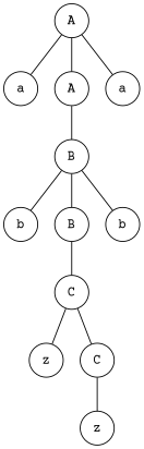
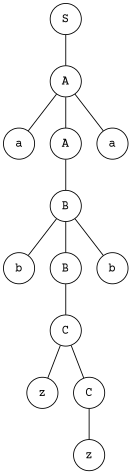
  graph {
    rankdir=LB
    shape=circle
    fontname="Courier Prime"
    node [shape=circle fontname="Courier Prime"]
    edge [fontname="Courier Prime"]
+   n1 [label=S]
    n2 [label=A]
    n3 [label=a]
    n4 [label=A]
    n5 [label=a]
    n6 [label=B]
    n7 [label=b]
    n8 [label=B]
    n9 [label=b]
    n10 [label=C]
    n11 [label=z]
    n12 [label=C]
    n13 [label=z]
+   n1 -- n2
    n2 -- n3
    n2 -- n4
    n2 -- n5
    n4 -- n6
    n6 -- n7
    n6 -- n8
    n6 -- n9
    n8 -- n10
    n10 -- n11
    n10 -- n12
    n12 -- n13
  }
